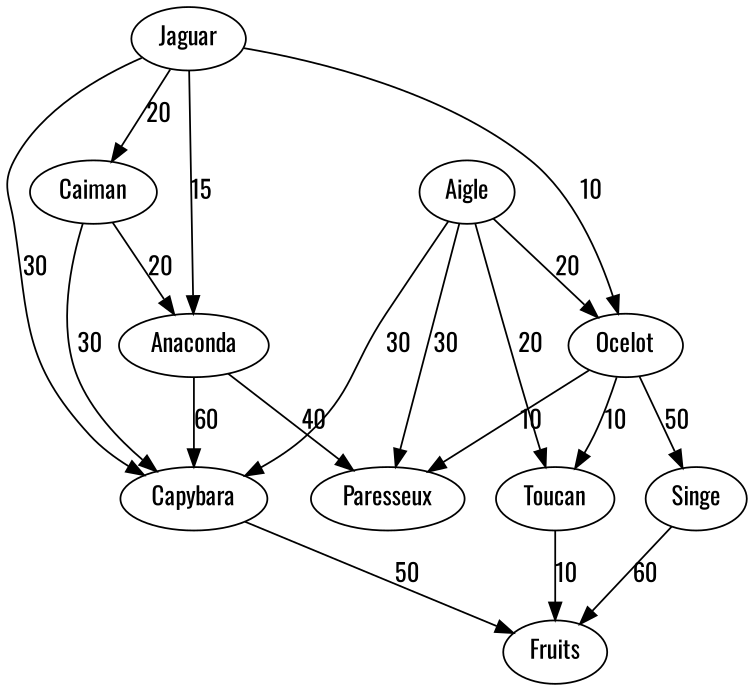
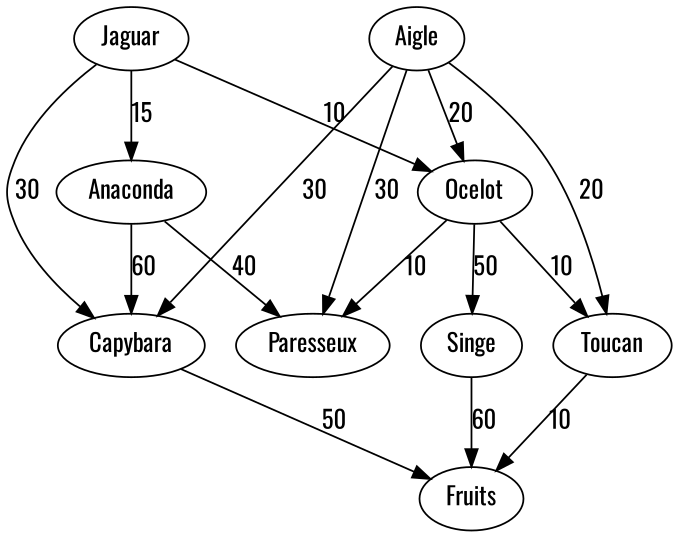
  digraph {
    fontname=Oswald
    node [fontname=Oswald]
    edge [fontname=Oswald]
    Jaguar
    Anaconda
    Ocelot
-   Caiman
    Capybara
    Paresseux
    Toucan
    Singe
    Fruits
    Aigle
    Jaguar -> Anaconda [label=15]
    Jaguar -> Ocelot [label=10]
-   Jaguar -> Caiman [label=20]
    Jaguar -> Capybara [label=30]
    Anaconda -> Capybara [label=60]
    Anaconda -> Paresseux [label=40]
    Ocelot -> Paresseux [label=10]
    Ocelot -> Toucan [label=10]
    Ocelot -> Singe [label=50]
-   Caiman -> Anaconda [label=20]
-   Caiman -> Capybara [label=30]
    Capybara -> Fruits [label=50]
    Toucan -> Fruits [label=10]
    Singe -> Fruits [label=60]
    Aigle -> Ocelot [label=20]
    Aigle -> Capybara [label=30]
    Aigle -> Paresseux [label=30]
    Aigle -> Toucan [label=20]
  }
